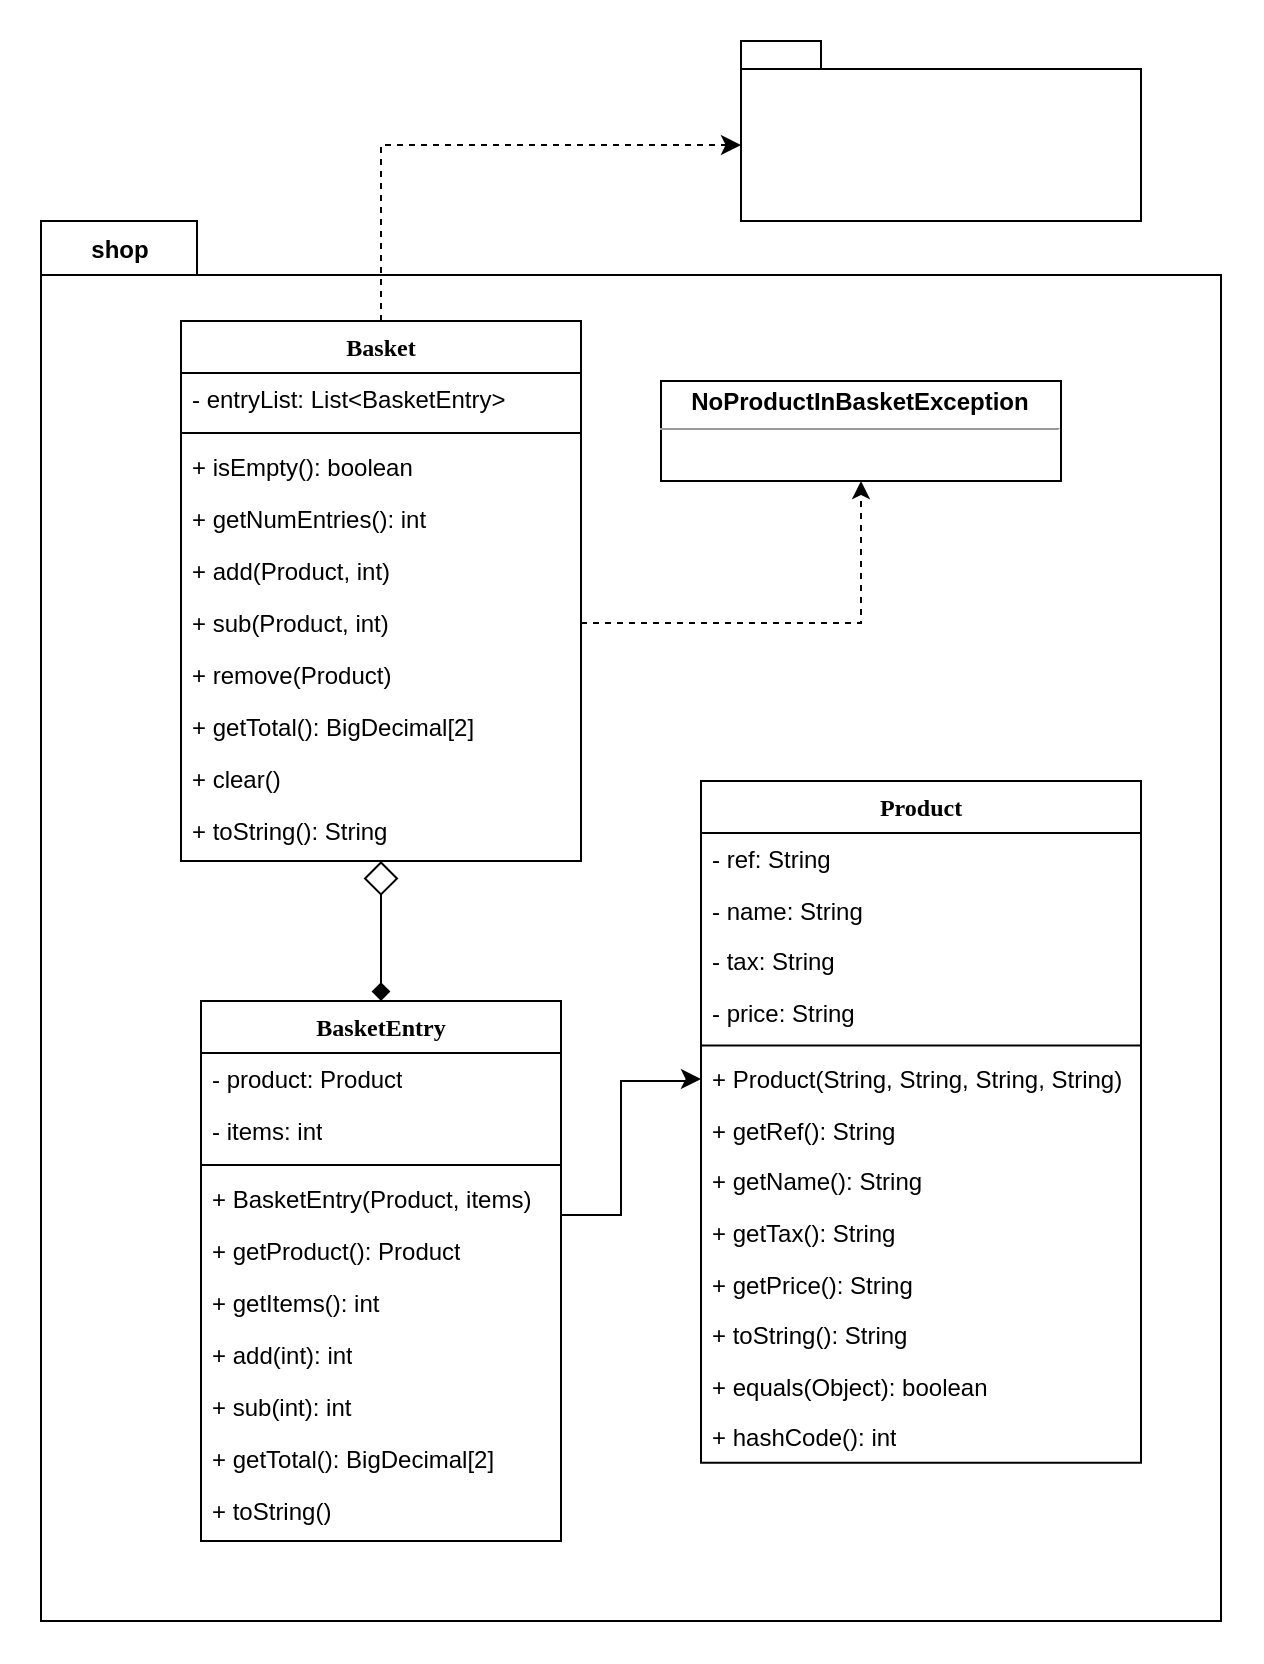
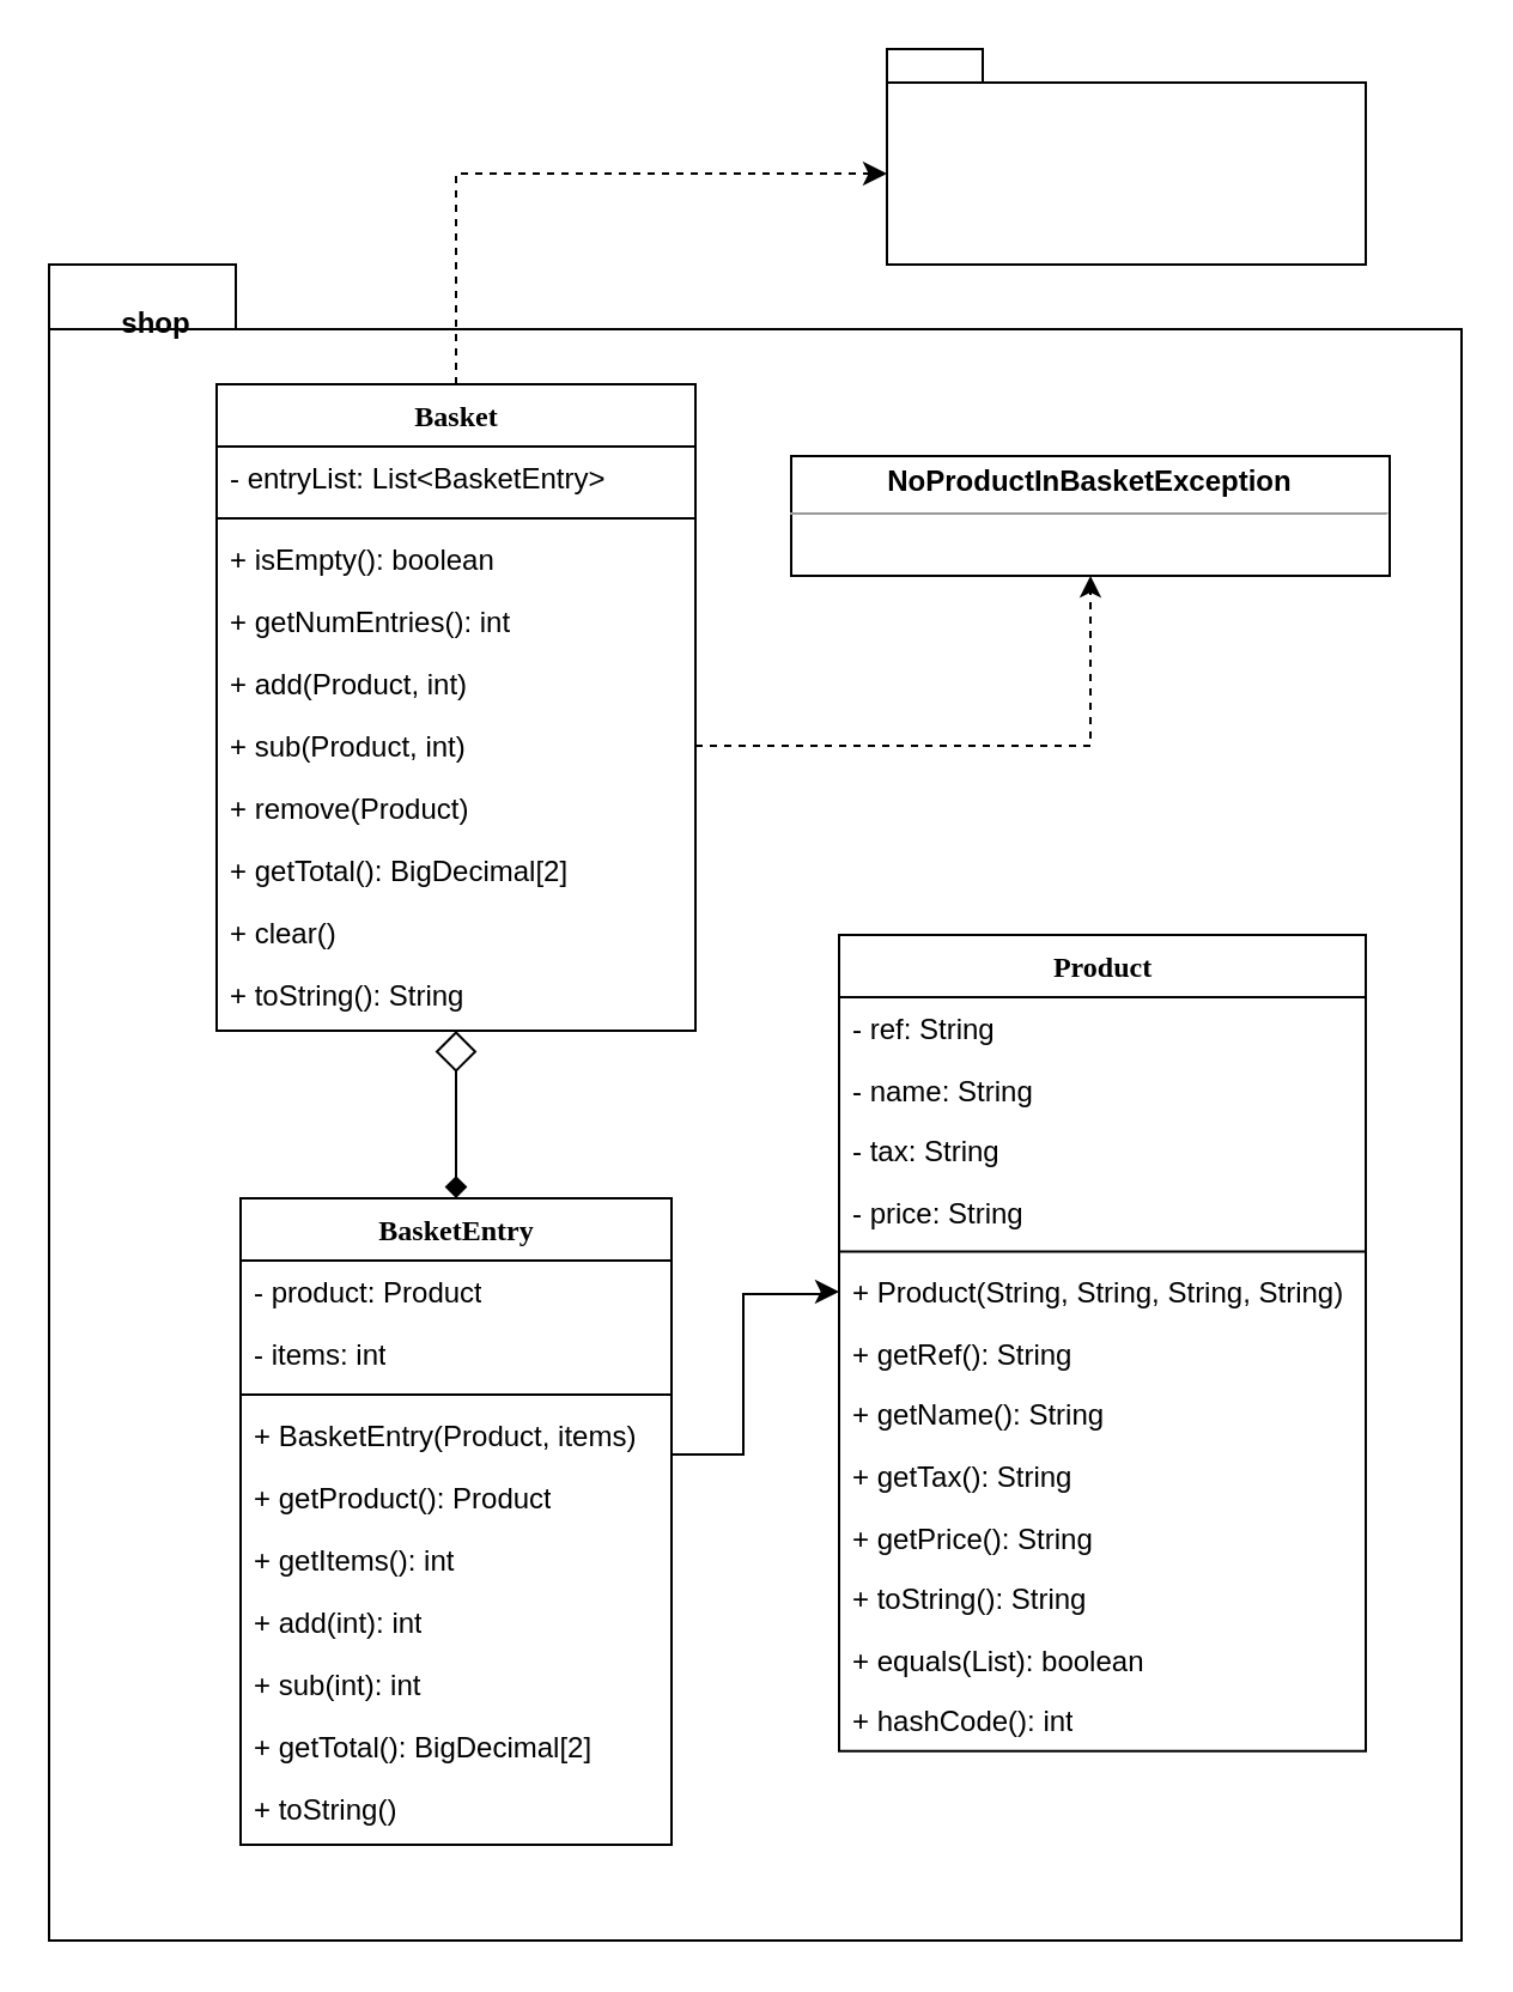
  <mxCell id="0" />
  <mxCell id="1" parent="0" />
  <mxCell id="2" value="" style="shape=folder;fontStyle=1;spacingTop=10;tabWidth=78;tabHeight=27;tabPosition=left;html=1;fillColor=none;" vertex="1" parent="1"><mxGeometry x="20" y="110" width="590" height="700" as="geometry" /></mxCell>
  <mxCell id="3" style="edgeStyle=orthogonalEdgeStyle;rounded=0;orthogonalLoop=1;jettySize=auto;html=1;startArrow=diamond;startFill=0;startSize=15;endSize=7;endArrow=diamond;" edge="1" parent="1" source="5" target="19"><mxGeometry relative="1" as="geometry" /></mxCell>
  <mxCell id="4" style="edgeStyle=orthogonalEdgeStyle;rounded=0;orthogonalLoop=1;jettySize=auto;html=1;exitX=0.5;exitY=0;exitDx=0;exitDy=0;entryX=0;entryY=0;entryDx=0;entryDy=52;entryPerimeter=0;startArrow=none;startFill=0;startSize=15;endSize=7;dashed=1;" edge="1" parent="1" source="5" target="16"><mxGeometry relative="1" as="geometry" /></mxCell>
  <mxCell id="5" value="Basket" style="swimlane;html=1;fontStyle=1;align=center;verticalAlign=top;childLayout=stackLayout;horizontal=1;startSize=26;horizontalStack=0;resizeParent=1;resizeLast=0;collapsible=1;marginBottom=0;swimlaneFillColor=#ffffff;rounded=0;shadow=0;comic=0;labelBackgroundColor=none;strokeWidth=1;fillColor=none;fontFamily=Verdana;fontSize=12" vertex="1" parent="1"><mxGeometry x="90" y="160" width="200" height="270" as="geometry" /></mxCell>
  <mxCell id="6" value="- entryList: List&amp;lt;BasketEntry&amp;gt;" style="text;html=1;strokeColor=none;fillColor=none;align=left;verticalAlign=top;spacingLeft=4;spacingRight=4;whiteSpace=wrap;overflow=hidden;rotatable=0;points=[[0,0.5],[1,0.5]];portConstraint=eastwest;" vertex="1" parent="5"><mxGeometry y="26" width="200" height="26" as="geometry" /></mxCell>
  <mxCell id="7" value="" style="line;html=1;strokeWidth=1;fillColor=none;align=left;verticalAlign=middle;spacingTop=-1;spacingLeft=3;spacingRight=3;rotatable=0;labelPosition=right;points=[];portConstraint=eastwest;" vertex="1" parent="5"><mxGeometry y="52" width="200" height="8" as="geometry" /></mxCell>
  <mxCell id="8" value="+ isEmpty(): boolean" style="text;html=1;strokeColor=none;fillColor=none;align=left;verticalAlign=top;spacingLeft=4;spacingRight=4;whiteSpace=wrap;overflow=hidden;rotatable=0;points=[[0,0.5],[1,0.5]];portConstraint=eastwest;" vertex="1" parent="5"><mxGeometry y="60" width="200" height="26" as="geometry" /></mxCell>
  <mxCell id="9" value="+ getNumEntries(): int" style="text;html=1;strokeColor=none;fillColor=none;align=left;verticalAlign=top;spacingLeft=4;spacingRight=4;whiteSpace=wrap;overflow=hidden;rotatable=0;points=[[0,0.5],[1,0.5]];portConstraint=eastwest;" vertex="1" parent="5"><mxGeometry y="86" width="200" height="26" as="geometry" /></mxCell>
  <mxCell id="10" value="+ add(Product, int)" style="text;html=1;strokeColor=none;fillColor=none;align=left;verticalAlign=top;spacingLeft=4;spacingRight=4;whiteSpace=wrap;overflow=hidden;rotatable=0;points=[[0,0.5],[1,0.5]];portConstraint=eastwest;" vertex="1" parent="5"><mxGeometry y="112" width="200" height="26" as="geometry" /></mxCell>
  <mxCell id="11" value="+ sub(Product, int)" style="text;html=1;strokeColor=none;fillColor=none;align=left;verticalAlign=top;spacingLeft=4;spacingRight=4;whiteSpace=wrap;overflow=hidden;rotatable=0;points=[[0,0.5],[1,0.5]];portConstraint=eastwest;" vertex="1" parent="5"><mxGeometry y="138" width="200" height="26" as="geometry" /></mxCell>
  <mxCell id="12" value="+ remove(Product)" style="text;html=1;strokeColor=none;fillColor=none;align=left;verticalAlign=top;spacingLeft=4;spacingRight=4;whiteSpace=wrap;overflow=hidden;rotatable=0;points=[[0,0.5],[1,0.5]];portConstraint=eastwest;" vertex="1" parent="5"><mxGeometry y="164" width="200" height="26" as="geometry" /></mxCell>
  <mxCell id="13" value="+ getTotal(): BigDecimal[2]" style="text;html=1;strokeColor=none;fillColor=none;align=left;verticalAlign=top;spacingLeft=4;spacingRight=4;whiteSpace=wrap;overflow=hidden;rotatable=0;points=[[0,0.5],[1,0.5]];portConstraint=eastwest;" vertex="1" parent="5"><mxGeometry y="190" width="200" height="26" as="geometry" /></mxCell>
  <mxCell id="14" value="+ clear()" style="text;html=1;strokeColor=none;fillColor=none;align=left;verticalAlign=top;spacingLeft=4;spacingRight=4;whiteSpace=wrap;overflow=hidden;rotatable=0;points=[[0,0.5],[1,0.5]];portConstraint=eastwest;" vertex="1" parent="5"><mxGeometry y="216" width="200" height="26" as="geometry" /></mxCell>
  <mxCell id="15" value="+ toString(): String" style="text;html=1;strokeColor=none;fillColor=none;align=left;verticalAlign=top;spacingLeft=4;spacingRight=4;whiteSpace=wrap;overflow=hidden;rotatable=0;points=[[0,0.5],[1,0.5]];portConstraint=eastwest;" vertex="1" parent="5"><mxGeometry y="242" width="200" height="26" as="geometry" /></mxCell>
  <mxCell id="16" value="" style="shape=folder;fontStyle=1;spacingTop=10;tabWidth=40;tabHeight=14;tabPosition=left;html=1;fillColor=none;" vertex="1" parent="1"><mxGeometry x="370" y="20" width="200" height="90" as="geometry" /></mxCell>
- <mxCell id="17" value="shop" style="text;align=center;fontStyle=1;verticalAlign=middle;spacingLeft=3;spacingRight=3;strokeColor=none;rotatable=0;points=[[0,0.5],[1,0.5]];portConstraint=eastwest;" vertex="1" parent="1"><mxGeometry x="20" y="110" width="80" height="27.761" as="geometry" /></mxCell>
+ <mxCell id="17" value="shop" style="text;align=center;fontStyle=1;verticalAlign=middle;spacingLeft=3;spacingRight=3;strokeColor=none;rotatable=0;points=[[0,0.5],[1,0.5]];portConstraint=eastwest;" vertex="1" parent="1"><mxGeometry x="25" y="120" width="80" height="27.761" as="geometry" /></mxCell>
  <mxCell id="18" style="edgeStyle=orthogonalEdgeStyle;rounded=0;orthogonalLoop=1;jettySize=auto;html=1;entryX=0;entryY=0.5;entryDx=0;entryDy=0;startArrow=none;startFill=0;startSize=15;endSize=7;exitX=1;exitY=0.5;exitDx=0;exitDy=0;" edge="1" parent="1" source="26" target="36"><mxGeometry relative="1" as="geometry"><Array as="points"><mxPoint x="280" y="607" /><mxPoint x="310" y="607" /><mxPoint x="310" y="540" /><mxPoint x="344" y="540" /></Array></mxGeometry></mxCell>
  <mxCell id="19" value="BasketEntry" style="swimlane;html=1;fontStyle=1;align=center;verticalAlign=top;childLayout=stackLayout;horizontal=1;startSize=26;horizontalStack=0;resizeParent=1;resizeLast=0;collapsible=1;marginBottom=0;swimlaneFillColor=#ffffff;rounded=0;shadow=0;comic=0;labelBackgroundColor=none;strokeWidth=1;fillColor=none;fontFamily=Verdana;fontSize=12" vertex="1" parent="1"><mxGeometry x="100" y="500" width="180" height="270" as="geometry" /></mxCell>
  <mxCell id="20" value="- product: Product" style="text;html=1;strokeColor=none;fillColor=none;align=left;verticalAlign=top;spacingLeft=4;spacingRight=4;whiteSpace=wrap;overflow=hidden;rotatable=0;points=[[0,0.5],[1,0.5]];portConstraint=eastwest;" vertex="1" parent="19"><mxGeometry y="26" width="180" height="26" as="geometry" /></mxCell>
  <mxCell id="21" value="- items: int" style="text;html=1;strokeColor=none;fillColor=none;align=left;verticalAlign=top;spacingLeft=4;spacingRight=4;whiteSpace=wrap;overflow=hidden;rotatable=0;points=[[0,0.5],[1,0.5]];portConstraint=eastwest;" vertex="1" parent="19"><mxGeometry y="52" width="180" height="26" as="geometry" /></mxCell>
  <mxCell id="22" value="" style="line;html=1;strokeWidth=1;fillColor=none;align=left;verticalAlign=middle;spacingTop=-1;spacingLeft=3;spacingRight=3;rotatable=0;labelPosition=right;points=[];portConstraint=eastwest;" vertex="1" parent="19"><mxGeometry y="78" width="180" height="8" as="geometry" /></mxCell>
  <mxCell id="23" value="+ BasketEntry(Product, items)" style="text;html=1;strokeColor=none;fillColor=none;align=left;verticalAlign=top;spacingLeft=4;spacingRight=4;whiteSpace=wrap;overflow=hidden;rotatable=0;points=[[0,0.5],[1,0.5]];portConstraint=eastwest;" vertex="1" parent="19"><mxGeometry y="86" width="180" height="26" as="geometry" /></mxCell>
  <mxCell id="24" value="+ getProduct(): Product" style="text;html=1;strokeColor=none;fillColor=none;align=left;verticalAlign=top;spacingLeft=4;spacingRight=4;whiteSpace=wrap;overflow=hidden;rotatable=0;points=[[0,0.5],[1,0.5]];portConstraint=eastwest;" vertex="1" parent="19"><mxGeometry y="112" width="180" height="26" as="geometry" /></mxCell>
  <mxCell id="25" value="+ getItems(): int" style="text;html=1;strokeColor=none;fillColor=none;align=left;verticalAlign=top;spacingLeft=4;spacingRight=4;whiteSpace=wrap;overflow=hidden;rotatable=0;points=[[0,0.5],[1,0.5]];portConstraint=eastwest;" vertex="1" parent="19"><mxGeometry y="138" width="180" height="26" as="geometry" /></mxCell>
  <mxCell id="26" value="+ add(int): int" style="text;html=1;strokeColor=none;fillColor=none;align=left;verticalAlign=top;spacingLeft=4;spacingRight=4;whiteSpace=wrap;overflow=hidden;rotatable=0;points=[[0,0.5],[1,0.5]];portConstraint=eastwest;" vertex="1" parent="19"><mxGeometry y="164" width="180" height="26" as="geometry" /></mxCell>
  <mxCell id="27" value="+ sub(int): int" style="text;html=1;strokeColor=none;fillColor=none;align=left;verticalAlign=top;spacingLeft=4;spacingRight=4;whiteSpace=wrap;overflow=hidden;rotatable=0;points=[[0,0.5],[1,0.5]];portConstraint=eastwest;" vertex="1" parent="19"><mxGeometry y="190" width="180" height="26" as="geometry" /></mxCell>
  <mxCell id="28" value="+ getTotal(): BigDecimal[2]" style="text;html=1;strokeColor=none;fillColor=none;align=left;verticalAlign=top;spacingLeft=4;spacingRight=4;whiteSpace=wrap;overflow=hidden;rotatable=0;points=[[0,0.5],[1,0.5]];portConstraint=eastwest;" vertex="1" parent="19"><mxGeometry y="216" width="180" height="26" as="geometry" /></mxCell>
  <mxCell id="29" value="+ toString()" style="text;html=1;strokeColor=none;fillColor=none;align=left;verticalAlign=top;spacingLeft=4;spacingRight=4;whiteSpace=wrap;overflow=hidden;rotatable=0;points=[[0,0.5],[1,0.5]];portConstraint=eastwest;" vertex="1" parent="19"><mxGeometry y="242" width="180" height="26" as="geometry" /></mxCell>
  <mxCell id="30" value="Product" style="swimlane;html=1;fontStyle=1;align=center;verticalAlign=top;childLayout=stackLayout;horizontal=1;startSize=26;horizontalStack=0;resizeParent=1;resizeLast=0;collapsible=1;marginBottom=0;swimlaneFillColor=#ffffff;rounded=0;shadow=0;comic=0;labelBackgroundColor=none;strokeWidth=1;fillColor=none;fontFamily=Verdana;fontSize=12" vertex="1" parent="1"><mxGeometry x="350" y="390.003" width="220" height="340.921" as="geometry" /></mxCell>
  <mxCell id="31" value="- ref: String" style="text;html=1;strokeColor=none;fillColor=none;align=left;verticalAlign=top;spacingLeft=4;spacingRight=4;whiteSpace=wrap;overflow=hidden;rotatable=0;points=[[0,0.5],[1,0.5]];portConstraint=eastwest;" vertex="1" parent="30"><mxGeometry y="26" width="220" height="25.587" as="geometry" /></mxCell>
  <mxCell id="32" value="- name: String" style="text;html=1;strokeColor=none;fillColor=none;align=left;verticalAlign=top;spacingLeft=4;spacingRight=4;whiteSpace=wrap;overflow=hidden;rotatable=0;points=[[0,0.5],[1,0.5]];portConstraint=eastwest;" vertex="1" parent="30"><mxGeometry y="51.587" width="220" height="25.587" as="geometry" /></mxCell>
  <mxCell id="33" value="- tax: String" style="text;html=1;strokeColor=none;fillColor=none;align=left;verticalAlign=top;spacingLeft=4;spacingRight=4;whiteSpace=wrap;overflow=hidden;rotatable=0;points=[[0,0.5],[1,0.5]];portConstraint=eastwest;" vertex="1" parent="30"><mxGeometry y="77.175" width="220" height="25.587" as="geometry" /></mxCell>
  <mxCell id="34" value="- price: String" style="text;html=1;strokeColor=none;fillColor=none;align=left;verticalAlign=top;spacingLeft=4;spacingRight=4;whiteSpace=wrap;overflow=hidden;rotatable=0;points=[[0,0.5],[1,0.5]];portConstraint=eastwest;" vertex="1" parent="30"><mxGeometry y="102.762" width="220" height="25.587" as="geometry" /></mxCell>
  <mxCell id="35" value="" style="line;html=1;strokeWidth=1;fillColor=none;align=left;verticalAlign=middle;spacingTop=-1;spacingLeft=3;spacingRight=3;rotatable=0;labelPosition=right;points=[];portConstraint=eastwest;" vertex="1" parent="30"><mxGeometry y="128.349" width="220" height="7.873" as="geometry" /></mxCell>
  <mxCell id="36" value="+ Product(String, String, String, String)" style="text;html=1;strokeColor=none;fillColor=none;align=left;verticalAlign=top;spacingLeft=4;spacingRight=4;whiteSpace=wrap;overflow=hidden;rotatable=0;points=[[0,0.5],[1,0.5]];portConstraint=eastwest;" vertex="1" parent="30"><mxGeometry y="136.222" width="220" height="25.587" as="geometry" /></mxCell>
  <mxCell id="37" value="+ getRef(): String" style="text;html=1;strokeColor=none;fillColor=none;align=left;verticalAlign=top;spacingLeft=4;spacingRight=4;whiteSpace=wrap;overflow=hidden;rotatable=0;points=[[0,0.5],[1,0.5]];portConstraint=eastwest;" vertex="1" parent="30"><mxGeometry y="161.81" width="220" height="25.587" as="geometry" /></mxCell>
  <mxCell id="38" value="+ getName(): String" style="text;html=1;strokeColor=none;fillColor=none;align=left;verticalAlign=top;spacingLeft=4;spacingRight=4;whiteSpace=wrap;overflow=hidden;rotatable=0;points=[[0,0.5],[1,0.5]];portConstraint=eastwest;" vertex="1" parent="30"><mxGeometry y="187.397" width="220" height="25.587" as="geometry" /></mxCell>
  <mxCell id="39" value="+ getTax(): String" style="text;html=1;strokeColor=none;fillColor=none;align=left;verticalAlign=top;spacingLeft=4;spacingRight=4;whiteSpace=wrap;overflow=hidden;rotatable=0;points=[[0,0.5],[1,0.5]];portConstraint=eastwest;" vertex="1" parent="30"><mxGeometry y="212.984" width="220" height="25.587" as="geometry" /></mxCell>
  <mxCell id="40" value="+ getPrice(): String" style="text;html=1;strokeColor=none;fillColor=none;align=left;verticalAlign=top;spacingLeft=4;spacingRight=4;whiteSpace=wrap;overflow=hidden;rotatable=0;points=[[0,0.5],[1,0.5]];portConstraint=eastwest;" vertex="1" parent="30"><mxGeometry y="238.571" width="220" height="25.587" as="geometry" /></mxCell>
  <mxCell id="41" value="+ toString(): String" style="text;html=1;strokeColor=none;fillColor=none;align=left;verticalAlign=top;spacingLeft=4;spacingRight=4;whiteSpace=wrap;overflow=hidden;rotatable=0;points=[[0,0.5],[1,0.5]];portConstraint=eastwest;" vertex="1" parent="30"><mxGeometry y="264.159" width="220" height="25.587" as="geometry" /></mxCell>
- <mxCell id="42" value="+ equals(Object): boolean" style="text;html=1;strokeColor=none;fillColor=none;align=left;verticalAlign=top;spacingLeft=4;spacingRight=4;whiteSpace=wrap;overflow=hidden;rotatable=0;points=[[0,0.5],[1,0.5]];portConstraint=eastwest;" vertex="1" parent="30"><mxGeometry y="289.746" width="220" height="25.587" as="geometry" /></mxCell>
+ <mxCell id="42" value="+ equals(List): boolean" style="text;html=1;strokeColor=none;fillColor=none;align=left;verticalAlign=top;spacingLeft=4;spacingRight=4;whiteSpace=wrap;overflow=hidden;rotatable=0;points=[[0,0.5],[1,0.5]];portConstraint=eastwest;" vertex="1" parent="30"><mxGeometry y="289.746" width="220" height="25.587" as="geometry" /></mxCell>
  <mxCell id="43" value="+ hashCode(): int" style="text;html=1;strokeColor=none;fillColor=none;align=left;verticalAlign=top;spacingLeft=4;spacingRight=4;whiteSpace=wrap;overflow=hidden;rotatable=0;points=[[0,0.5],[1,0.5]];portConstraint=eastwest;" vertex="1" parent="30"><mxGeometry y="315.333" width="220" height="25.587" as="geometry" /></mxCell>
- <mxCell id="44" value="&lt;p style=&quot;margin: 0px ; margin-top: 4px ; text-align: center&quot;&gt;&lt;b&gt;NoProductInBasketException&lt;/b&gt;&lt;/p&gt;&lt;hr size=&quot;1&quot;&gt;&lt;div style=&quot;height: 2px&quot;&gt;&lt;/div&gt;" style="verticalAlign=top;align=left;overflow=fill;fontSize=12;fontFamily=Helvetica;html=1;fillColor=none;" vertex="1" parent="1"><mxGeometry x="330" y="190" width="200" height="50" as="geometry" /></mxCell>
+ <mxCell id="44" value="&lt;p style=&quot;margin: 0px ; margin-top: 4px ; text-align: center&quot;&gt;&lt;b&gt;NoProductInBasketException&lt;/b&gt;&lt;/p&gt;&lt;hr size=&quot;1&quot;&gt;&lt;div style=&quot;height: 2px&quot;&gt;&lt;/div&gt;" style="verticalAlign=top;align=left;overflow=fill;fontSize=12;fontFamily=Helvetica;html=1;fillColor=none;" vertex="1" parent="1"><mxGeometry x="330" y="190" width="250" height="50" as="geometry" /></mxCell>
  <mxCell id="45" style="edgeStyle=orthogonalEdgeStyle;rounded=0;orthogonalLoop=1;jettySize=auto;html=1;exitX=1;exitY=0.5;exitDx=0;exitDy=0;entryX=0.5;entryY=1;entryDx=0;entryDy=0;dashed=1;" edge="1" parent="1" source="11" target="44"><mxGeometry relative="1" as="geometry" /></mxCell>
